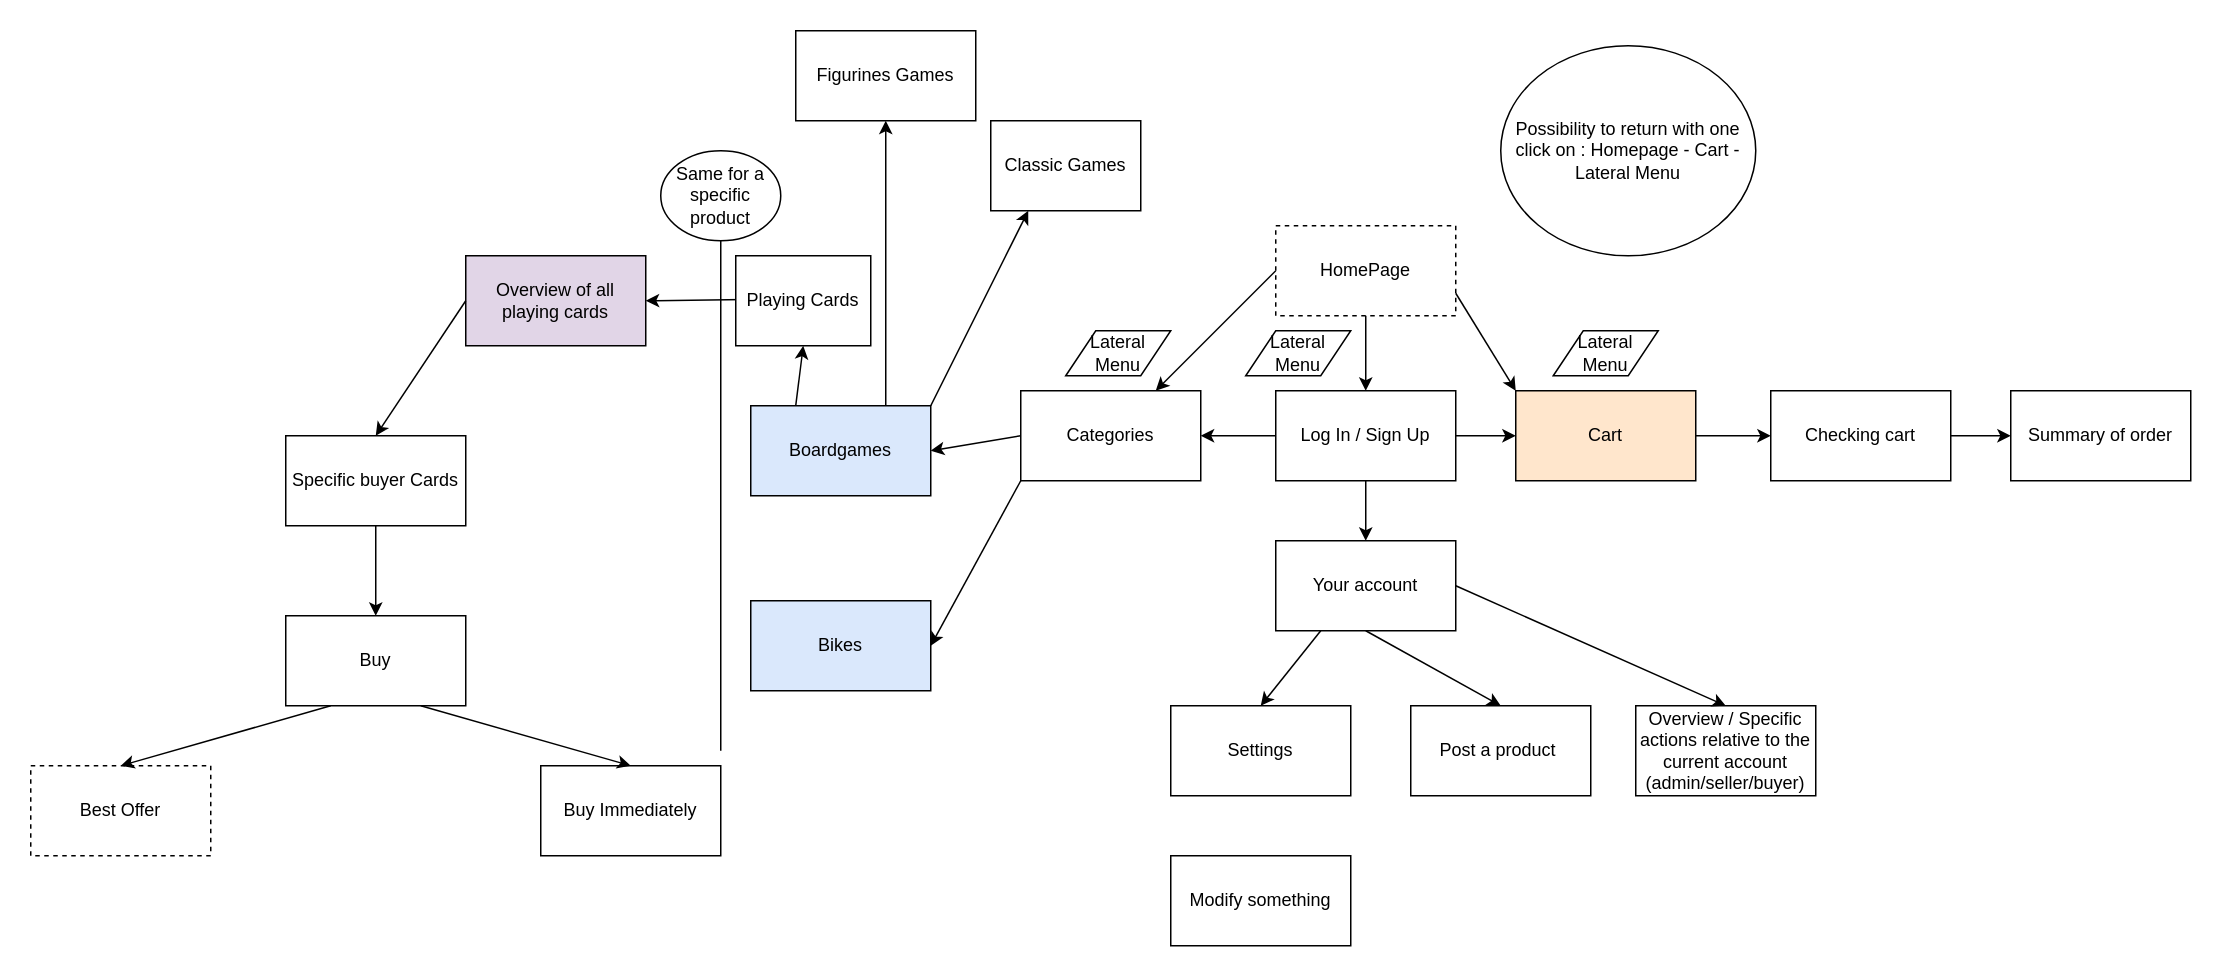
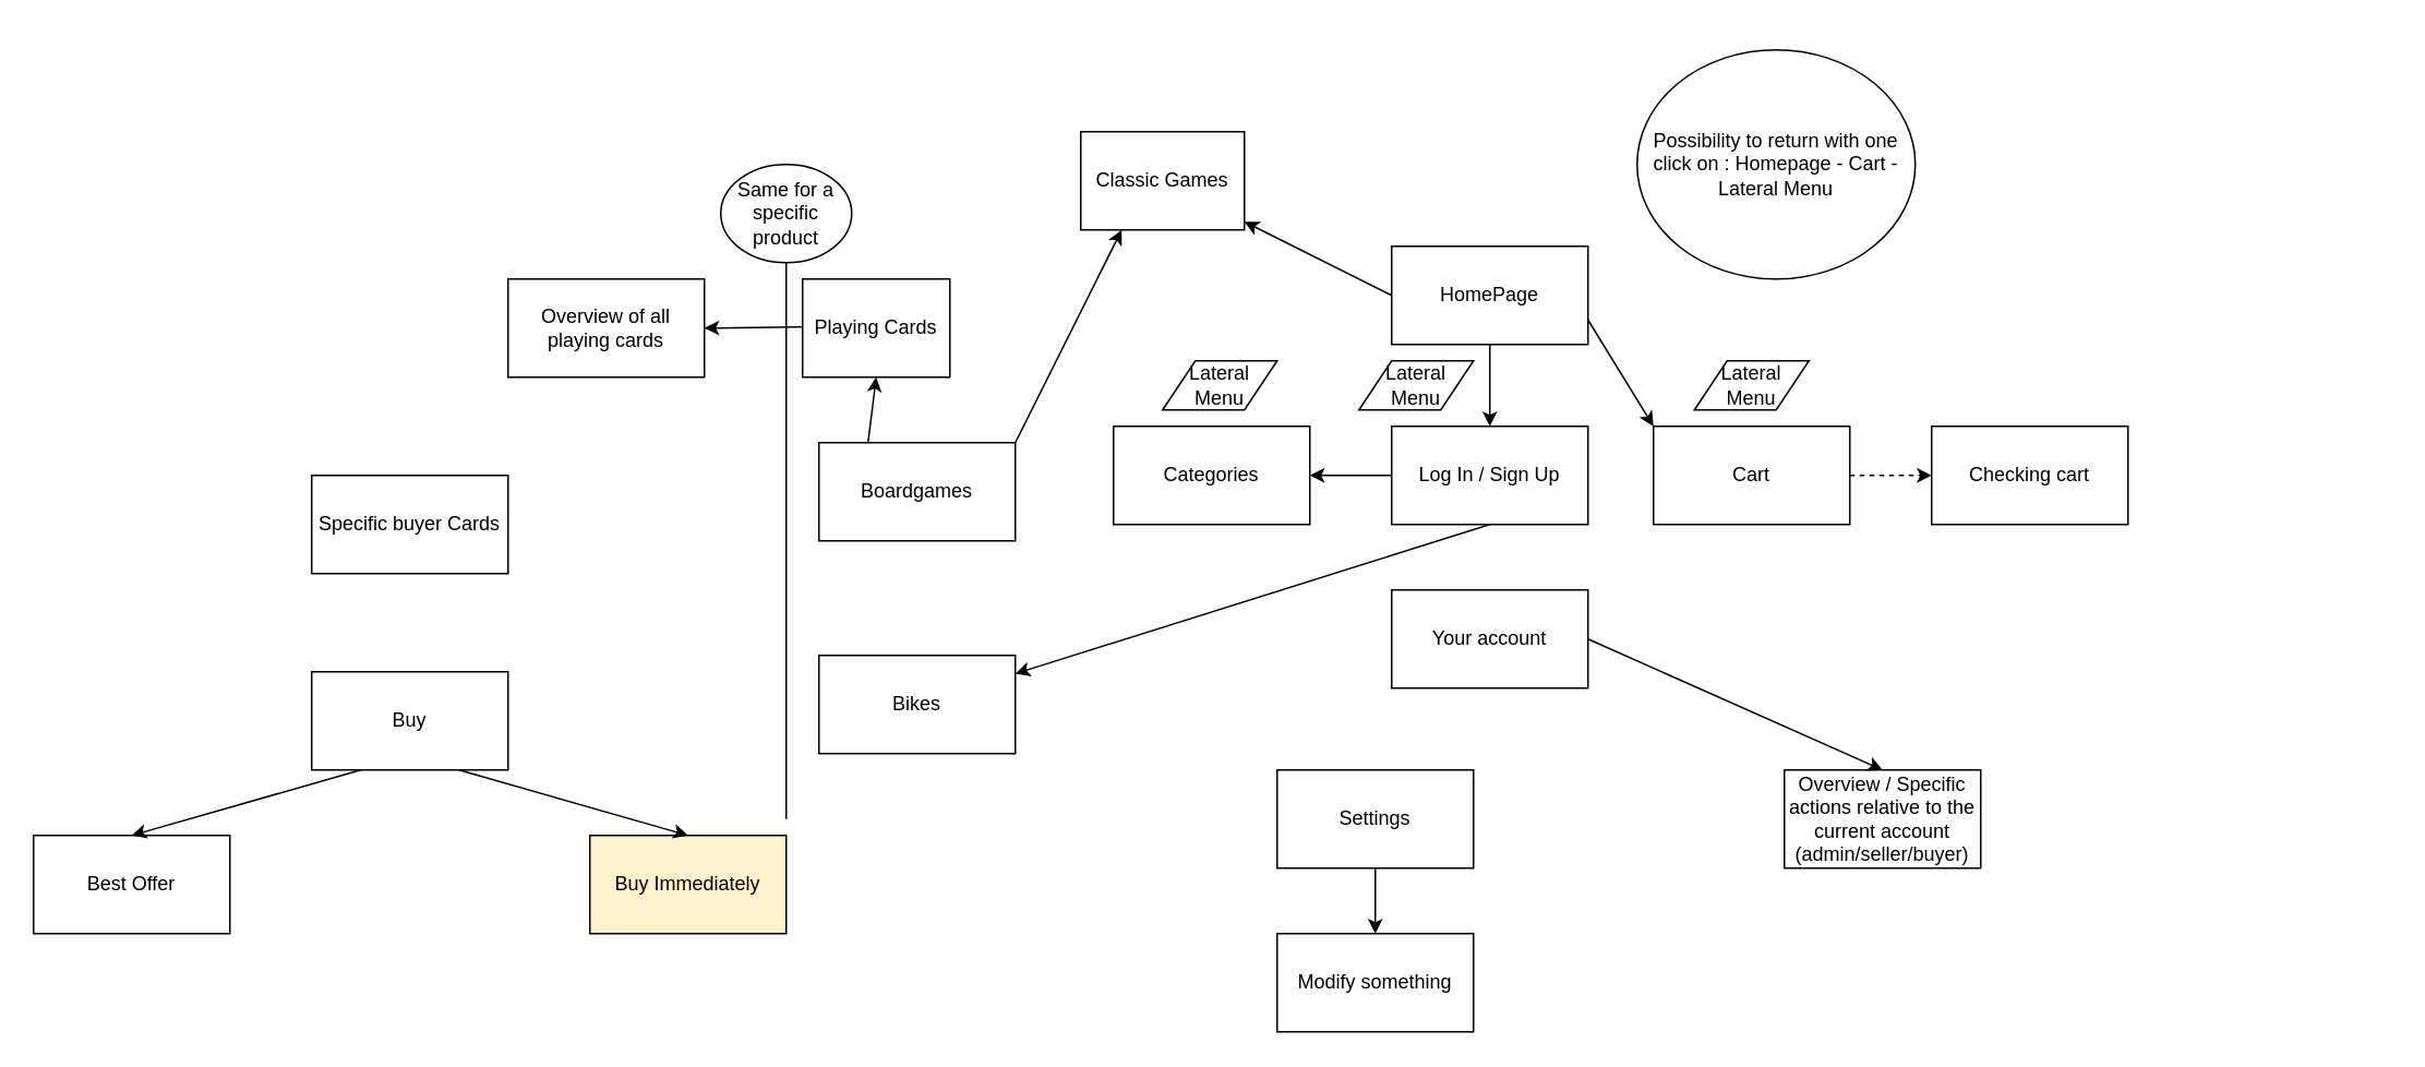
  <mxCell id="0" />
  <mxCell id="1" parent="0" />
- <mxCell id="2" value="HomePage" style="rounded=0;whiteSpace=wrap;html=1;dashed=1;" parent="1" vertex="1"><mxGeometry x="850" y="150" width="120" height="60" as="geometry" /></mxCell>
+ <mxCell id="2" value="HomePage" style="rounded=0;whiteSpace=wrap;html=1;" parent="1" vertex="1"><mxGeometry x="850" y="150" width="120" height="60" as="geometry" /></mxCell>
  <mxCell id="3" value="Log In / Sign Up" style="rounded=0;whiteSpace=wrap;html=1;" parent="1" vertex="1"><mxGeometry x="850" y="260" width="120" height="60" as="geometry" /></mxCell>
  <mxCell id="4" value="Categories" style="rounded=0;whiteSpace=wrap;html=1;" parent="1" vertex="1"><mxGeometry x="680" y="260" width="120" height="60" as="geometry" /></mxCell>
- <mxCell id="5" value="Cart" style="rounded=0;whiteSpace=wrap;html=1;fillColor=#ffe6cc;" parent="1" vertex="1"><mxGeometry x="1010" y="260" width="120" height="60" as="geometry" /></mxCell>
- <mxCell id="6" value="Bikes" style="rounded=0;whiteSpace=wrap;html=1;fillColor=#dae8fc;" parent="1" vertex="1"><mxGeometry x="500" y="400" width="120" height="60" as="geometry" /></mxCell>
+ <mxCell id="5" value="Cart" style="rounded=0;whiteSpace=wrap;html=1;" parent="1" vertex="1"><mxGeometry x="1010" y="260" width="120" height="60" as="geometry" /></mxCell>
+ <mxCell id="6" value="Bikes" style="rounded=0;whiteSpace=wrap;html=1;" parent="1" vertex="1"><mxGeometry x="500" y="400" width="120" height="60" as="geometry" /></mxCell>
  <mxCell id="7" value="" style="endArrow=classic;html=1;exitX=0.5;exitY=1;exitDx=0;exitDy=0;" parent="1" source="2" edge="1"><mxGeometry width="50" height="50" relative="1" as="geometry"><mxPoint x="890" y="460" as="sourcePoint" /><mxPoint x="910" y="260" as="targetPoint" /></mxGeometry></mxCell>
  <mxCell id="8" value="Your account" style="rounded=0;whiteSpace=wrap;html=1;" parent="1" vertex="1"><mxGeometry x="850" y="360" width="120" height="60" as="geometry" /></mxCell>
  <mxCell id="9" value="Checking cart" style="rounded=0;whiteSpace=wrap;html=1;" parent="1" vertex="1"><mxGeometry x="1180" y="260" width="120" height="60" as="geometry" /></mxCell>
- <mxCell id="10" value="Post a product&amp;nbsp;" style="rounded=0;whiteSpace=wrap;html=1;" parent="1" vertex="1"><mxGeometry x="940" y="470" width="120" height="60" as="geometry" /></mxCell>
  <mxCell id="11" value="Settings" style="rounded=0;whiteSpace=wrap;html=1;" parent="1" vertex="1"><mxGeometry x="780" y="470" width="120" height="60" as="geometry" /></mxCell>
  <mxCell id="12" value="Modify something" style="rounded=0;whiteSpace=wrap;html=1;" parent="1" vertex="1"><mxGeometry x="780" y="570" width="120" height="60" as="geometry" /></mxCell>
  <mxCell id="13" value="Overview / Specific actions relative to the current account (admin/seller/buyer)" style="rounded=0;whiteSpace=wrap;html=1;" parent="1" vertex="1"><mxGeometry x="1090" y="470" width="120" height="60" as="geometry" /></mxCell>
- <mxCell id="14" value="Overview of all playing cards" style="rounded=0;whiteSpace=wrap;html=1;fillColor=#e1d5e7;" parent="1" vertex="1"><mxGeometry x="310" y="170" width="120" height="60" as="geometry" /></mxCell>
+ <mxCell id="14" value="Overview of all playing cards" style="rounded=0;whiteSpace=wrap;html=1;" parent="1" vertex="1"><mxGeometry x="310" y="170" width="120" height="60" as="geometry" /></mxCell>
  <mxCell id="15" value="Specific buyer Cards" style="rounded=0;whiteSpace=wrap;html=1;" parent="1" vertex="1"><mxGeometry x="190" y="290" width="120" height="60" as="geometry" /></mxCell>
  <mxCell id="16" value="Buy" style="rounded=0;whiteSpace=wrap;html=1;" parent="1" vertex="1"><mxGeometry x="190" y="410" width="120" height="60" as="geometry" /></mxCell>
- <mxCell id="17" value="Best Offer" style="rounded=0;whiteSpace=wrap;html=1;dashed=1;" parent="1" vertex="1"><mxGeometry x="20" y="510" width="120" height="60" as="geometry" /></mxCell>
- <mxCell id="18" value="Buy Immediately" style="rounded=0;whiteSpace=wrap;html=1;" parent="1" vertex="1"><mxGeometry x="360" y="510" width="120" height="60" as="geometry" /></mxCell>
+ <mxCell id="17" value="Best Offer" style="rounded=0;whiteSpace=wrap;html=1;" parent="1" vertex="1"><mxGeometry x="20" y="510" width="120" height="60" as="geometry" /></mxCell>
+ <mxCell id="18" value="Buy Immediately" style="rounded=0;whiteSpace=wrap;html=1;fillColor=#fff2cc;" parent="1" vertex="1"><mxGeometry x="360" y="510" width="120" height="60" as="geometry" /></mxCell>
  <mxCell id="19" value="" style="endArrow=none;html=1;" parent="1" edge="1"><mxGeometry width="50" height="50" relative="1" as="geometry"><mxPoint y="500" as="sourcePoint" x="480" /><mxPoint y="150" as="targetPoint" x="480" /></mxGeometry></mxCell>
  <mxCell id="20" value="" style="endArrow=classic;html=1;exitX=-0.004;exitY=0.65;exitDx=0;exitDy=0;exitPerimeter=0;entryX=1;entryY=0.5;entryDx=0;entryDy=0;" parent="1" target="14" edge="1"><mxGeometry width="50" height="50" relative="1" as="geometry"><mxPoint x="509.52" y="199" as="sourcePoint" /><mxPoint x="670" y="270" as="targetPoint" /></mxGeometry></mxCell>
- <mxCell id="21" value="" style="endArrow=classic;html=1;exitX=0;exitY=0.5;exitDx=0;exitDy=0;entryX=0.5;entryY=0;entryDx=0;entryDy=0;" parent="1" source="14" target="15" edge="1"><mxGeometry width="50" height="50" relative="1" as="geometry"><mxPoint x="509.52" y="219" as="sourcePoint" /><mxPoint x="440" y="210" as="targetPoint" /></mxGeometry></mxCell>
- <mxCell id="22" value="" style="endArrow=classic;html=1;exitX=0.5;exitY=1;exitDx=0;exitDy=0;entryX=0.5;entryY=0;entryDx=0;entryDy=0;" parent="1" source="15" target="16" edge="1"><mxGeometry width="50" height="50" relative="1" as="geometry"><mxPoint x="529.52" y="239" as="sourcePoint" /><mxPoint x="460" y="230" as="targetPoint" /></mxGeometry></mxCell>
  <mxCell id="23" value="" style="endArrow=classic;html=1;exitX=0.75;exitY=1;exitDx=0;exitDy=0;entryX=0.5;entryY=0;entryDx=0;entryDy=0;" parent="1" source="16" target="18" edge="1"><mxGeometry width="50" height="50" relative="1" as="geometry"><mxPoint x="260" y="480" as="sourcePoint" /><mxPoint x="260" y="520" as="targetPoint" /></mxGeometry></mxCell>
  <mxCell id="24" value="" style="endArrow=classic;html=1;exitX=0.25;exitY=1;exitDx=0;exitDy=0;entryX=0.5;entryY=0;entryDx=0;entryDy=0;" parent="1" source="16" target="17" edge="1"><mxGeometry width="50" height="50" relative="1" as="geometry"><mxPoint x="270" y="490" as="sourcePoint" /><mxPoint x="270" y="530" as="targetPoint" /></mxGeometry></mxCell>
- <mxCell id="25" value="" style="endArrow=classic;html=1;exitX=0;exitY=0.5;exitDx=0;exitDy=0;entryX=1;entryY=0.5;entryDx=0;entryDy=0;" parent="1" source="4" target="44" edge="1"><mxGeometry width="50" height="50" relative="1" as="geometry"><mxPoint x="920" y="220" as="sourcePoint" /><mxPoint x="620" y="320" as="targetPoint" /></mxGeometry></mxCell>
- <mxCell id="26" value="" style="endArrow=classic;html=1;exitX=0;exitY=1;exitDx=0;exitDy=0;entryX=1;entryY=0.5;entryDx=0;entryDy=0;" parent="1" source="4" target="6" edge="1"><mxGeometry width="50" height="50" relative="1" as="geometry"><mxPoint x="930" y="230" as="sourcePoint" /><mxPoint x="930" y="280" as="targetPoint" /></mxGeometry></mxCell>
  <mxCell id="27" value="" style="endArrow=classic;html=1;exitX=0;exitY=0.5;exitDx=0;exitDy=0;" parent="1" source="3" target="4" edge="1"><mxGeometry width="50" height="50" relative="1" as="geometry"><mxPoint x="950" y="250" as="sourcePoint" /><mxPoint x="950" y="300" as="targetPoint" /></mxGeometry></mxCell>
- <mxCell id="28" value="" style="endArrow=classic;html=1;exitX=1;exitY=0.5;exitDx=0;exitDy=0;entryX=0;entryY=0.5;entryDx=0;entryDy=0;" parent="1" source="3" target="5" edge="1"><mxGeometry width="50" height="50" relative="1" as="geometry"><mxPoint x="960" y="260" as="sourcePoint" /><mxPoint x="960" y="310" as="targetPoint" /></mxGeometry></mxCell>
- <mxCell id="29" value="" style="endArrow=classic;html=1;exitX=1;exitY=0.5;exitDx=0;exitDy=0;entryX=0;entryY=0.5;entryDx=0;entryDy=0;" parent="1" source="5" target="9" edge="1"><mxGeometry width="50" height="50" relative="1" as="geometry"><mxPoint x="970" y="270" as="sourcePoint" /><mxPoint x="970" y="320" as="targetPoint" /></mxGeometry></mxCell>
- <mxCell id="30" value="" style="endArrow=classic;html=1;exitX=0.5;exitY=1;exitDx=0;exitDy=0;entryX=0.5;entryY=0;entryDx=0;entryDy=0;" parent="1" source="3" target="8" edge="1"><mxGeometry width="50" height="50" relative="1" as="geometry"><mxPoint x="980" y="280" as="sourcePoint" /><mxPoint x="980" y="330" as="targetPoint" /></mxGeometry></mxCell>
- <mxCell id="31" value="" style="endArrow=classic;html=1;exitX=0.5;exitY=1;exitDx=0;exitDy=0;entryX=0.5;entryY=0;entryDx=0;entryDy=0;" parent="1" source="8" target="10" edge="1"><mxGeometry width="50" height="50" relative="1" as="geometry"><mxPoint x="990" y="290" as="sourcePoint" /><mxPoint x="990" y="340" as="targetPoint" /></mxGeometry></mxCell>
- <mxCell id="32" value="" style="endArrow=classic;html=1;exitX=0.25;exitY=1;exitDx=0;exitDy=0;entryX=0.5;entryY=0;entryDx=0;entryDy=0;" parent="1" source="8" target="11" edge="1"><mxGeometry width="50" height="50" relative="1" as="geometry"><mxPoint x="1000" y="300" as="sourcePoint" /><mxPoint x="1000" y="350" as="targetPoint" /></mxGeometry></mxCell>
+ <mxCell id="29" value="" style="endArrow=classic;html=1;exitX=1;exitY=0.5;exitDx=0;exitDy=0;entryX=0;entryY=0.5;entryDx=0;entryDy=0;dashed=1;" parent="1" source="5" target="9" edge="1"><mxGeometry width="50" height="50" relative="1" as="geometry"><mxPoint x="970" y="270" as="sourcePoint" /><mxPoint x="970" y="320" as="targetPoint" /></mxGeometry></mxCell>
+ <mxCell id="30" value="" style="endArrow=classic;html=1;exitX=0.5;exitY=1;exitDx=0;exitDy=0;" parent="1" source="3" target="6" edge="1"><mxGeometry width="50" height="50" relative="1" as="geometry"><mxPoint x="980" y="280" as="sourcePoint" /><mxPoint x="980" y="330" as="targetPoint" /></mxGeometry></mxCell>
+ <mxCell id="33" value="" style="endArrow=classic;html=1;exitX=0.5;exitY=1;exitDx=0;exitDy=0;" parent="1" source="11" target="12" edge="1"><mxGeometry width="50" height="50" relative="1" as="geometry"><mxPoint x="1010" y="310" as="sourcePoint" /><mxPoint x="1010" y="360" as="targetPoint" /></mxGeometry></mxCell>
  <mxCell id="34" value="" style="endArrow=classic;html=1;exitX=1;exitY=0.5;exitDx=0;exitDy=0;entryX=0.5;entryY=0;entryDx=0;entryDy=0;" parent="1" source="8" target="13" edge="1"><mxGeometry width="50" height="50" relative="1" as="geometry"><mxPoint x="1020" y="320" as="sourcePoint" /><mxPoint x="1020" y="370" as="targetPoint" /></mxGeometry></mxCell>
- <mxCell id="35" value="Summary of order" style="rounded=0;whiteSpace=wrap;html=1;" parent="1" vertex="1"><mxGeometry x="1340" y="260" width="120" height="60" as="geometry" /></mxCell>
- <mxCell id="36" value="" style="endArrow=classic;html=1;entryX=0;entryY=0.5;entryDx=0;entryDy=0;exitX=1;exitY=0.5;exitDx=0;exitDy=0;" parent="1" source="9" target="35" edge="1"><mxGeometry width="50" height="50" relative="1" as="geometry"><mxPoint x="1110" y="410" as="sourcePoint" /><mxPoint x="1160" y="360" as="targetPoint" /></mxGeometry></mxCell>
  <mxCell id="37" value="Same for a specific product" style="ellipse;whiteSpace=wrap;html=1;" parent="1" vertex="1"><mxGeometry x="440" y="100" width="80" height="60" as="geometry" /></mxCell>
  <mxCell id="38" value="Possibility to return with one click on : Homepage - Cart - Lateral Menu" style="ellipse;whiteSpace=wrap;html=1;" parent="1" vertex="1"><mxGeometry x="1000" y="30" width="170" height="140" as="geometry" /></mxCell>
  <mxCell id="39" value="Lateral Menu" style="shape=parallelogram;perimeter=parallelogramPerimeter;whiteSpace=wrap;html=1;fixedSize=1;" parent="1" vertex="1"><mxGeometry x="710" y="220" width="70" height="30" as="geometry" /></mxCell>
  <mxCell id="40" value="Lateral Menu" style="shape=parallelogram;perimeter=parallelogramPerimeter;whiteSpace=wrap;html=1;fixedSize=1;" parent="1" vertex="1"><mxGeometry x="1035" y="220" width="70" height="30" as="geometry" /></mxCell>
  <mxCell id="41" value="Lateral Menu" style="shape=parallelogram;perimeter=parallelogramPerimeter;whiteSpace=wrap;html=1;fixedSize=1;" parent="1" vertex="1"><mxGeometry x="830" y="220" width="70" height="30" as="geometry" /></mxCell>
- <mxCell id="42" value="" style="endArrow=classic;html=1;exitX=0;exitY=0.5;exitDx=0;exitDy=0;entryX=0.75;entryY=0;entryDx=0;entryDy=0;" parent="1" source="2" target="4" edge="1"><mxGeometry width="50" height="50" relative="1" as="geometry"><mxPoint x="870" y="390" as="sourcePoint" /><mxPoint x="920" y="340" as="targetPoint" /></mxGeometry></mxCell>
+ <mxCell id="42" value="" style="endArrow=classic;html=1;exitX=0;exitY=0.5;exitDx=0;exitDy=0;" parent="1" source="2" target="45" edge="1"><mxGeometry width="50" height="50" relative="1" as="geometry"><mxPoint x="870" y="390" as="sourcePoint" /><mxPoint x="920" y="340" as="targetPoint" /></mxGeometry></mxCell>
  <mxCell id="43" value="" style="endArrow=classic;html=1;exitX=1;exitY=0.75;exitDx=0;exitDy=0;entryX=0;entryY=0;entryDx=0;entryDy=0;" parent="1" source="2" target="5" edge="1"><mxGeometry width="50" height="50" relative="1" as="geometry"><mxPoint x="870" y="390" as="sourcePoint" /><mxPoint x="920" y="340" as="targetPoint" /></mxGeometry></mxCell>
- <mxCell id="44" value="Boardgames" style="rounded=0;whiteSpace=wrap;html=1;fillColor=#dae8fc;" vertex="1" parent="1"><mxGeometry x="500" y="270" width="120" height="60" as="geometry" /></mxCell>
+ <mxCell id="44" value="Boardgames" style="rounded=0;whiteSpace=wrap;html=1;" vertex="1" parent="1"><mxGeometry x="500" y="270" width="120" height="60" as="geometry" /></mxCell>
  <mxCell id="45" value="Classic Games" style="rounded=0;whiteSpace=wrap;html=1;" vertex="1" parent="1"><mxGeometry x="660" width="100" height="60" as="geometry" y="80" /></mxCell>
- <mxCell id="46" value="Figurines Games" style="rounded=0;whiteSpace=wrap;html=1;" vertex="1" parent="1"><mxGeometry x="530" y="20" width="120" height="60" as="geometry" /></mxCell>
  <mxCell id="47" value="Playing Cards" style="rounded=0;whiteSpace=wrap;html=1;" vertex="1" parent="1"><mxGeometry x="490" y="170" width="90" height="60" as="geometry" /></mxCell>
- <mxCell id="48" value="" style="endArrow=classic;html=1;exitX=0.75;exitY=0;exitDx=0;exitDy=0;entryX=0.5;entryY=1;entryDx=0;entryDy=0;" edge="1" parent="1" source="44" target="46"><mxGeometry width="50" height="50" relative="1" as="geometry"><mxPoint x="690" y="300" as="sourcePoint" /><mxPoint x="590" y="110" as="targetPoint" /></mxGeometry></mxCell>
  <mxCell id="49" value="" style="endArrow=classic;html=1;exitX=1;exitY=0;exitDx=0;exitDy=0;entryX=0.25;entryY=1;entryDx=0;entryDy=0;" edge="1" parent="1" source="44" target="45"><mxGeometry width="50" height="50" relative="1" as="geometry"><mxPoint x="700" y="310" as="sourcePoint" /><mxPoint x="640" y="320" as="targetPoint" /></mxGeometry></mxCell>
  <mxCell id="50" value="" style="endArrow=classic;html=1;exitX=0.25;exitY=0;exitDx=0;exitDy=0;entryX=0.5;entryY=1;entryDx=0;entryDy=0;" edge="1" parent="1" source="44" target="47"><mxGeometry width="50" height="50" relative="1" as="geometry"><mxPoint x="710" y="320" as="sourcePoint" /><mxPoint x="650" y="330" as="targetPoint" /></mxGeometry></mxCell>
